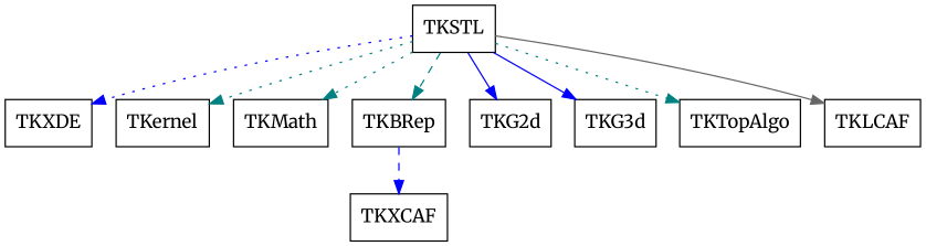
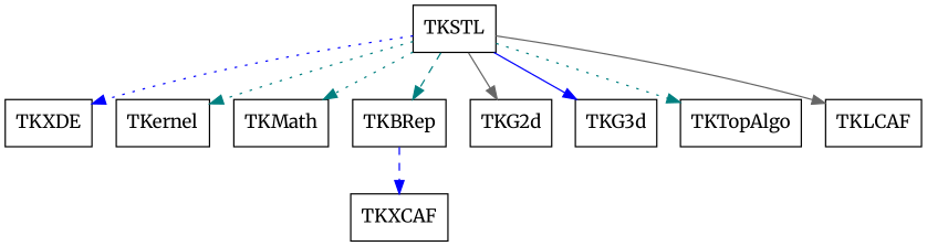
  digraph {
    aspect=1
    fontname=Merriweather
    node [fontname=Merriweather shape=box]
    edge [color=teal fontname=Merriweather style=dotted]
    TKSTL
    TKXDE
    TKernel
    TKMath
    TKBRep
    TKG2d
    TKG3d
    TKTopAlgo
    TKLCAF
    TKXCAF
    TKSTL -> TKXDE [color=blue]
    TKSTL -> TKernel
    TKSTL -> TKMath
    TKSTL -> TKBRep [style=dashed]
-   TKSTL -> TKG2d [color=blue style=solid]
+   TKSTL -> TKG2d [color=gray40 style=solid]
    TKSTL -> TKG3d [color=blue style=solid]
    TKSTL -> TKTopAlgo
    TKSTL -> TKLCAF [color=gray40 style=solid]
    TKBRep -> TKXCAF [color=blue style=dashed]
  }
